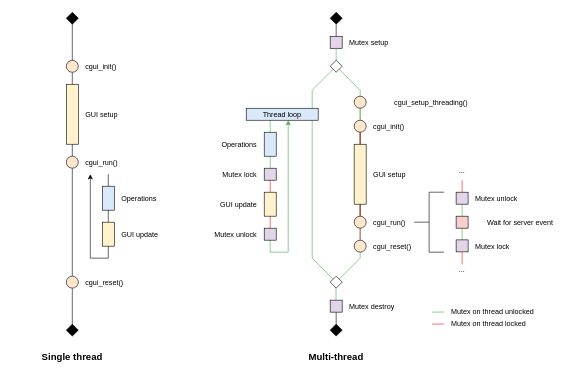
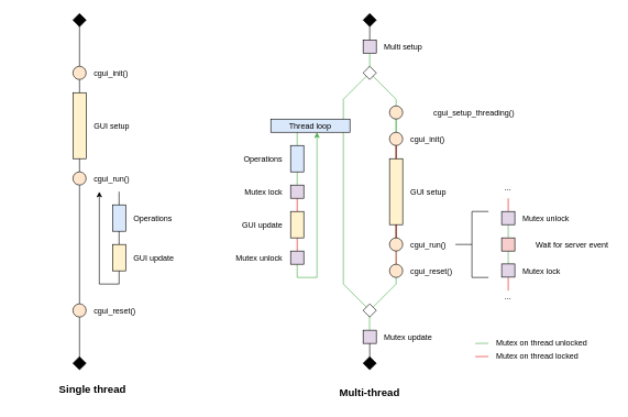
  <mxCell id="0" />
  <mxCell id="1" parent="0" />
  <mxCell id="2" value="" style="endArrow=none;html=1;rounded=0;strokeColor=#47AD47;" edge="1" parent="1"><mxGeometry width="50" height="50" relative="1" as="geometry"><mxPoint x="600" y="430" as="sourcePoint" /><mxPoint x="600" y="150" as="targetPoint" /></mxGeometry></mxCell>
  <mxCell id="3" value="" style="endArrow=none;html=1;rounded=0;exitX=0.5;exitY=0;exitDx=0;exitDy=0;" edge="1" parent="1" source="22"><mxGeometry width="50" height="50" relative="1" as="geometry"><mxPoint x="120" y="60" as="sourcePoint" /><mxPoint x="120" y="30" as="targetPoint" /></mxGeometry></mxCell>
  <mxCell id="4" value="" style="rhombus;whiteSpace=wrap;html=1;fillColor=#000000;" vertex="1" parent="1"><mxGeometry x="110" y="20" width="20" height="20" as="geometry" /></mxCell>
  <mxCell id="5" value="" style="endArrow=none;html=1;rounded=0;" edge="1" parent="1"><mxGeometry width="50" height="50" relative="1" as="geometry"><mxPoint x="120" y="260" as="sourcePoint" /><mxPoint x="120" y="120" as="targetPoint" /></mxGeometry></mxCell>
  <mxCell id="6" value="" style="rounded=0;whiteSpace=wrap;html=1;fillColor=#fff2cc;strokeColor=#000000;" vertex="1" parent="1"><mxGeometry x="110" y="140" width="20" height="100" as="geometry" /></mxCell>
  <mxCell id="7" value="" style="endArrow=none;html=1;rounded=0;" edge="1" parent="1"><mxGeometry width="50" height="50" relative="1" as="geometry"><mxPoint x="120" y="460" as="sourcePoint" /><mxPoint x="120" y="280" as="targetPoint" /></mxGeometry></mxCell>
  <mxCell id="8" value="cgui_init()" style="text;html=1;align=left;verticalAlign=bottom;whiteSpace=wrap;rounded=0;" vertex="1" parent="1"><mxGeometry x="140" y="100" width="100" height="20" as="geometry" /></mxCell>
  <mxCell id="9" value="" style="endArrow=none;html=1;rounded=0;entryX=0.5;entryY=1;entryDx=0;entryDy=0;" edge="1" parent="1" target="24"><mxGeometry width="50" height="50" relative="1" as="geometry"><mxPoint x="120" y="550" as="sourcePoint" /><mxPoint x="120" y="520" as="targetPoint" /></mxGeometry></mxCell>
  <mxCell id="10" value="" style="rhombus;whiteSpace=wrap;html=1;fillColor=#000000;" vertex="1" parent="1"><mxGeometry x="110" y="540" width="20" height="20" as="geometry" /></mxCell>
  <mxCell id="11" value="cgui_reset()" style="text;html=1;align=left;verticalAlign=bottom;whiteSpace=wrap;rounded=0;" vertex="1" parent="1"><mxGeometry x="140" y="460" width="100" height="20" as="geometry" /></mxCell>
  <mxCell id="12" value="GUI setup" style="text;html=1;align=left;verticalAlign=bottom;whiteSpace=wrap;rounded=0;" vertex="1" parent="1"><mxGeometry x="140" y="180" width="100" height="20" as="geometry" /></mxCell>
  <mxCell id="13" value="cgui_run()" style="text;html=1;align=left;verticalAlign=bottom;whiteSpace=wrap;rounded=0;" vertex="1" parent="1"><mxGeometry x="140" y="260" width="100" height="20" as="geometry" /></mxCell>
  <mxCell id="14" value="" style="endArrow=classic;html=1;rounded=0;" edge="1" parent="1"><mxGeometry width="50" height="50" relative="1" as="geometry"><mxPoint x="150" y="430" as="sourcePoint" /><mxPoint x="150" y="290" as="targetPoint" /></mxGeometry></mxCell>
  <mxCell id="15" value="" style="endArrow=none;html=1;rounded=0;" edge="1" parent="1"><mxGeometry width="50" height="50" relative="1" as="geometry"><mxPoint x="180" y="290" as="sourcePoint" /><mxPoint x="180" y="370" as="targetPoint" /></mxGeometry></mxCell>
  <mxCell id="16" value="" style="endArrow=none;html=1;rounded=0;" edge="1" parent="1"><mxGeometry width="50" height="50" relative="1" as="geometry"><mxPoint x="150" y="430" as="sourcePoint" /><mxPoint x="180" y="430" as="targetPoint" /></mxGeometry></mxCell>
  <mxCell id="17" value="" style="endArrow=none;html=1;rounded=0;" edge="1" parent="1" target="18"><mxGeometry width="50" height="50" relative="1" as="geometry"><mxPoint x="180" y="430" as="sourcePoint" /><mxPoint x="180" y="290" as="targetPoint" /></mxGeometry></mxCell>
  <mxCell id="18" value="" style="rounded=0;whiteSpace=wrap;html=1;fillColor=#fff2cc;strokeColor=#000000;" vertex="1" parent="1"><mxGeometry x="170" y="370" width="20" height="40" as="geometry" /></mxCell>
  <mxCell id="19" value="Operations" style="text;html=1;align=left;verticalAlign=bottom;whiteSpace=wrap;rounded=0;" vertex="1" parent="1"><mxGeometry x="200" y="320" width="100" height="20" as="geometry" /></mxCell>
  <mxCell id="20" value="" style="rounded=0;whiteSpace=wrap;html=1;fillColor=#dae8fc;strokeColor=#000000;" vertex="1" parent="1"><mxGeometry x="170" y="310" width="20" height="40" as="geometry" /></mxCell>
  <mxCell id="21" value="GUI update" style="text;html=1;align=left;verticalAlign=bottom;whiteSpace=wrap;rounded=0;" vertex="1" parent="1"><mxGeometry x="200" y="380" width="100" height="20" as="geometry" /></mxCell>
  <mxCell id="22" value="" style="ellipse;whiteSpace=wrap;html=1;aspect=fixed;fillColor=#ffe6cc;strokeColor=#000000;" vertex="1" parent="1"><mxGeometry x="110" y="100" width="20" height="20" as="geometry" /></mxCell>
  <mxCell id="23" value="" style="ellipse;whiteSpace=wrap;html=1;aspect=fixed;fillColor=#ffe6cc;strokeColor=#000000;" vertex="1" parent="1"><mxGeometry x="110" y="260" width="20" height="20" as="geometry" /></mxCell>
  <mxCell id="24" value="" style="ellipse;whiteSpace=wrap;html=1;aspect=fixed;fillColor=#ffe6cc;strokeColor=#000000;" vertex="1" parent="1"><mxGeometry x="110" y="460" width="20" height="20" as="geometry" /></mxCell>
  <mxCell id="25" value="" style="rhombus;whiteSpace=wrap;html=1;fillColor=#000000;" vertex="1" parent="1"><mxGeometry x="550" y="20" width="20" height="20" as="geometry" /></mxCell>
  <mxCell id="26" value="" style="endArrow=none;html=1;rounded=0;" edge="1" parent="1"><mxGeometry width="50" height="50" relative="1" as="geometry"><mxPoint x="600" y="360" as="sourcePoint" /><mxPoint x="600" y="220" as="targetPoint" /></mxGeometry></mxCell>
  <mxCell id="27" value="" style="endArrow=none;html=1;rounded=0;fillColor=#f8cecc;strokeColor=#EB1111;" edge="1" parent="1"><mxGeometry width="50" height="50" relative="1" as="geometry"><mxPoint x="600" y="400" as="sourcePoint" /><mxPoint x="600" y="220" as="targetPoint" /></mxGeometry></mxCell>
  <mxCell id="28" value="cgui_init()" style="text;html=1;align=left;verticalAlign=bottom;whiteSpace=wrap;rounded=0;" vertex="1" parent="1"><mxGeometry x="620" y="200" width="100" height="20" as="geometry" /></mxCell>
  <mxCell id="29" value="" style="endArrow=none;html=1;rounded=0;strokeColor=#000000;" edge="1" parent="1"><mxGeometry width="50" height="50" relative="1" as="geometry"><mxPoint x="560" y="550" as="sourcePoint" /><mxPoint x="560" y="510" as="targetPoint" /></mxGeometry></mxCell>
  <mxCell id="30" value="cgui_reset()" style="text;html=1;align=left;verticalAlign=bottom;whiteSpace=wrap;rounded=0;" vertex="1" parent="1"><mxGeometry x="620" y="400" width="100" height="20" as="geometry" /></mxCell>
  <mxCell id="31" value="GUI setup" style="text;html=1;align=left;verticalAlign=bottom;whiteSpace=wrap;rounded=0;" vertex="1" parent="1"><mxGeometry x="620" y="280" width="100" height="20" as="geometry" /></mxCell>
  <mxCell id="32" value="cgui_run()" style="text;html=1;align=left;verticalAlign=bottom;whiteSpace=wrap;rounded=0;" vertex="1" parent="1"><mxGeometry x="620" y="360" width="100" height="20" as="geometry" /></mxCell>
  <mxCell id="33" value="" style="endArrow=none;html=1;rounded=0;strokeColor=#47AD47;" edge="1" parent="1"><mxGeometry width="50" height="50" relative="1" as="geometry"><mxPoint x="450" y="420" as="sourcePoint" /><mxPoint x="480" y="420" as="targetPoint" /></mxGeometry></mxCell>
  <mxCell id="34" value="Operations" style="text;html=1;align=right;verticalAlign=bottom;whiteSpace=wrap;rounded=0;" vertex="1" parent="1"><mxGeometry x="330" y="230" width="100" height="20" as="geometry" /></mxCell>
  <mxCell id="35" value="GUI update" style="text;html=1;align=right;verticalAlign=bottom;whiteSpace=wrap;rounded=0;" vertex="1" parent="1"><mxGeometry x="330" y="330" width="100" height="20" as="geometry" /></mxCell>
- <mxCell id="36" value="Mutex setup" style="text;html=1;align=left;verticalAlign=bottom;whiteSpace=wrap;rounded=0;" vertex="1" parent="1"><mxGeometry x="580" y="60" width="100" height="20" as="geometry" /></mxCell>
+ <mxCell id="36" value="Multi setup" style="text;html=1;align=left;verticalAlign=bottom;whiteSpace=wrap;rounded=0;" vertex="1" parent="1"><mxGeometry x="580" y="60" width="100" height="20" as="geometry" /></mxCell>
  <mxCell id="37" value="" style="endArrow=none;html=1;rounded=0;exitX=0.5;exitY=0;exitDx=0;exitDy=0;strokeColor=#47AD47;" edge="1" parent="1" source="55" target="58"><mxGeometry width="50" height="50" relative="1" as="geometry"><mxPoint x="600" y="200" as="sourcePoint" /><mxPoint x="600" y="90" as="targetPoint" /></mxGeometry></mxCell>
  <mxCell id="38" value="cgui_setup_threading()" style="text;html=1;align=left;verticalAlign=bottom;whiteSpace=wrap;rounded=0;" vertex="1" parent="1"><mxGeometry x="655" y="160" width="100" height="20" as="geometry" /></mxCell>
  <mxCell id="39" value="" style="endArrow=none;html=1;rounded=0;strokeColor=#000000;" edge="1" parent="1"><mxGeometry width="50" height="50" relative="1" as="geometry"><mxPoint x="560" y="70" as="sourcePoint" /><mxPoint x="560" y="40" as="targetPoint" /></mxGeometry></mxCell>
  <mxCell id="40" value="" style="endArrow=none;html=1;rounded=0;strokeColor=#47AD47;" edge="1" parent="1"><mxGeometry width="50" height="50" relative="1" as="geometry"><mxPoint x="600" y="150" as="sourcePoint" /><mxPoint x="560" y="110" as="targetPoint" /></mxGeometry></mxCell>
  <mxCell id="41" value="" style="endArrow=none;html=1;rounded=0;strokeColor=#47AD47;" edge="1" parent="1"><mxGeometry width="50" height="50" relative="1" as="geometry"><mxPoint x="520" y="150" as="sourcePoint" /><mxPoint x="560" y="110" as="targetPoint" /></mxGeometry></mxCell>
  <mxCell id="42" value="" style="endArrow=none;html=1;rounded=0;strokeColor=#47AD47;" edge="1" parent="1"><mxGeometry width="50" height="50" relative="1" as="geometry"><mxPoint x="560" y="470" as="sourcePoint" /><mxPoint x="600" y="430" as="targetPoint" /></mxGeometry></mxCell>
  <mxCell id="43" value="" style="endArrow=none;html=1;rounded=0;strokeColor=#47AD47;" edge="1" parent="1"><mxGeometry width="50" height="50" relative="1" as="geometry"><mxPoint x="560" y="470" as="sourcePoint" /><mxPoint x="520" y="430" as="targetPoint" /></mxGeometry></mxCell>
- <mxCell id="44" value="Mutex destroy" style="text;html=1;align=left;verticalAlign=bottom;whiteSpace=wrap;rounded=0;" vertex="1" parent="1"><mxGeometry x="580" y="500" width="100" height="20" as="geometry" /></mxCell>
+ <mxCell id="44" value="Mutex update" style="text;html=1;align=left;verticalAlign=bottom;whiteSpace=wrap;rounded=0;" vertex="1" parent="1"><mxGeometry x="580" y="500" width="100" height="20" as="geometry" /></mxCell>
  <mxCell id="45" value="" style="endArrow=none;html=1;rounded=0;strokeColor=#47AD47;" edge="1" parent="1" source="62" target="60"><mxGeometry width="50" height="50" relative="1" as="geometry"><mxPoint x="-50" y="300" as="sourcePoint" /><mxPoint x="-50" y="20" as="targetPoint" /></mxGeometry></mxCell>
  <mxCell id="46" value="" style="endArrow=none;html=1;rounded=0;strokeColor=#EB1111;" edge="1" parent="1" source="63" target="61"><mxGeometry width="50" height="50" relative="1" as="geometry"><mxPoint x="-50" y="300" as="sourcePoint" /><mxPoint x="-50" y="130" as="targetPoint" /></mxGeometry></mxCell>
  <mxCell id="47" value="" style="endArrow=none;html=1;rounded=0;strokeColor=#EB1111;" edge="1" parent="1" source="61" target="62"><mxGeometry width="50" height="50" relative="1" as="geometry"><mxPoint x="-50" y="190" as="sourcePoint" /><mxPoint x="-50" y="130" as="targetPoint" /></mxGeometry></mxCell>
  <mxCell id="48" value="Mutex lock" style="text;html=1;align=right;verticalAlign=bottom;whiteSpace=wrap;rounded=0;" vertex="1" parent="1"><mxGeometry x="330" y="280" width="100" height="20" as="geometry" /></mxCell>
  <mxCell id="49" value="Mutex unlock" style="text;html=1;align=right;verticalAlign=bottom;whiteSpace=wrap;rounded=0;" vertex="1" parent="1"><mxGeometry x="330" y="380" width="100" height="20" as="geometry" /></mxCell>
  <mxCell id="50" value="" style="endArrow=none;html=1;rounded=0;strokeColor=#47AD47;" edge="1" parent="1"><mxGeometry width="50" height="50" relative="1" as="geometry"><mxPoint x="520" y="430" as="sourcePoint" /><mxPoint x="520" y="150" as="targetPoint" /></mxGeometry></mxCell>
  <mxCell id="51" value="" style="endArrow=none;html=1;rounded=0;strokeColor=#47AD47;" edge="1" parent="1"><mxGeometry width="50" height="50" relative="1" as="geometry"><mxPoint x="450" y="420" as="sourcePoint" /><mxPoint x="450" y="400" as="targetPoint" /></mxGeometry></mxCell>
  <mxCell id="52" value="" style="endArrow=none;html=1;rounded=0;strokeColor=#47AD47;" edge="1" parent="1"><mxGeometry width="50" height="50" relative="1" as="geometry"><mxPoint x="450" y="200" as="sourcePoint" /><mxPoint x="450" y="220" as="targetPoint" /></mxGeometry></mxCell>
  <mxCell id="53" value="" style="endArrow=classic;html=1;rounded=0;strokeColor=#47AD47;" edge="1" parent="1"><mxGeometry width="50" height="50" relative="1" as="geometry"><mxPoint x="480" y="420" as="sourcePoint" /><mxPoint x="480" y="200" as="targetPoint" /></mxGeometry></mxCell>
  <mxCell id="54" value="" style="rhombus;whiteSpace=wrap;html=1;fillColor=#000000;" vertex="1" parent="1"><mxGeometry x="550" y="540" width="20" height="20" as="geometry" /></mxCell>
  <mxCell id="55" value="" style="ellipse;whiteSpace=wrap;html=1;aspect=fixed;fillColor=#ffe6cc;strokeColor=#000000;" vertex="1" parent="1"><mxGeometry x="590" y="200" width="20" height="20" as="geometry" /></mxCell>
  <mxCell id="56" value="" style="ellipse;whiteSpace=wrap;html=1;aspect=fixed;fillColor=#ffe6cc;strokeColor=#000000;" vertex="1" parent="1"><mxGeometry x="590" y="360" width="20" height="20" as="geometry" /></mxCell>
  <mxCell id="57" value="" style="ellipse;whiteSpace=wrap;html=1;aspect=fixed;fillColor=#ffe6cc;strokeColor=#000000;" vertex="1" parent="1"><mxGeometry x="590" y="400" width="20" height="20" as="geometry" /></mxCell>
  <mxCell id="58" value="" style="ellipse;whiteSpace=wrap;html=1;aspect=fixed;fillColor=#ffe6cc;strokeColor=#000000;" vertex="1" parent="1"><mxGeometry x="590" y="160" width="20" height="20" as="geometry" /></mxCell>
  <mxCell id="59" value="" style="rounded=0;whiteSpace=wrap;html=1;fillColor=#fff2cc;strokeColor=#000000;" vertex="1" parent="1"><mxGeometry x="590" y="240" width="20" height="100" as="geometry" /></mxCell>
  <mxCell id="60" value="" style="rounded=0;whiteSpace=wrap;html=1;fillColor=#dae8fc;strokeColor=#000000;" vertex="1" parent="1"><mxGeometry x="440" y="220" width="20" height="40" as="geometry" /></mxCell>
  <mxCell id="61" value="" style="rounded=0;whiteSpace=wrap;html=1;fillColor=#fff2cc;strokeColor=#000000;" vertex="1" parent="1"><mxGeometry x="440" y="320" width="20" height="40" as="geometry" /></mxCell>
  <mxCell id="62" value="" style="whiteSpace=wrap;html=1;aspect=fixed;fillColor=#e1d5e7;strokeColor=#000000;" vertex="1" parent="1"><mxGeometry x="440" y="280" width="20" height="20" as="geometry" /></mxCell>
  <mxCell id="63" value="" style="whiteSpace=wrap;html=1;aspect=fixed;fillColor=#e1d5e7;strokeColor=#000000;" vertex="1" parent="1"><mxGeometry x="440" y="380" width="20" height="20" as="geometry" /></mxCell>
  <mxCell id="64" value="" style="rounded=0;whiteSpace=wrap;html=1;fillColor=#e1d5e7;strokeColor=#000000;" vertex="1" parent="1"><mxGeometry x="550" y="60" width="20" height="20" as="geometry" /></mxCell>
  <mxCell id="65" value="" style="strokeWidth=1;html=1;shape=mxgraph.flowchart.annotation_2;align=left;labelPosition=right;pointerEvents=1;" vertex="1" parent="1"><mxGeometry x="690" y="320" width="50" height="100" as="geometry" /></mxCell>
  <mxCell id="66" value="" style="endArrow=none;html=1;rounded=0;fontColor=#47AD47;strokeColor=#EB1111;" edge="1" parent="1"><mxGeometry width="50" height="50" relative="1" as="geometry"><mxPoint x="770" y="300" as="sourcePoint" /><mxPoint x="770" y="320" as="targetPoint" /></mxGeometry></mxCell>
  <mxCell id="67" value="" style="endArrow=none;html=1;rounded=0;fontColor=#47AD47;strokeColor=#EB1111;" edge="1" parent="1"><mxGeometry width="50" height="50" relative="1" as="geometry"><mxPoint x="770" y="440" as="sourcePoint" /><mxPoint x="770" y="420" as="targetPoint" /></mxGeometry></mxCell>
  <mxCell id="68" value="" style="endArrow=none;html=1;rounded=0;exitX=0.5;exitY=0;exitDx=0;exitDy=0;fontColor=#EB1111;strokeColor=#47AD47;" edge="1" parent="1" source="76"><mxGeometry width="50" height="50" relative="1" as="geometry"><mxPoint x="720" y="430" as="sourcePoint" /><mxPoint x="770" y="380" as="targetPoint" /></mxGeometry></mxCell>
  <mxCell id="69" value="" style="endArrow=none;html=1;rounded=0;exitX=0.5;exitY=0;exitDx=0;exitDy=0;fontColor=#EB1111;strokeColor=#47AD47;" edge="1" parent="1" source="75"><mxGeometry width="50" height="50" relative="1" as="geometry"><mxPoint x="720" y="390" as="sourcePoint" /><mxPoint x="770" y="340" as="targetPoint" /></mxGeometry></mxCell>
  <mxCell id="70" value="..." style="text;html=1;align=center;verticalAlign=top;whiteSpace=wrap;rounded=0;" vertex="1" parent="1"><mxGeometry x="750" y="269.52" width="40" height="20" as="geometry" /></mxCell>
  <mxCell id="71" value="..." style="text;html=1;align=center;verticalAlign=middle;whiteSpace=wrap;rounded=0;" vertex="1" parent="1"><mxGeometry x="750" y="440" width="40" height="20" as="geometry" /></mxCell>
  <mxCell id="72" value="Mutex unlock" style="text;html=1;align=left;verticalAlign=bottom;whiteSpace=wrap;rounded=0;" vertex="1" parent="1"><mxGeometry x="790" y="320" width="130" height="20" as="geometry" /></mxCell>
  <mxCell id="73" value="Wait for server event" style="text;html=1;align=left;verticalAlign=bottom;whiteSpace=wrap;rounded=0;" vertex="1" parent="1"><mxGeometry x="810" y="360" width="120" height="20" as="geometry" /></mxCell>
  <mxCell id="74" value="Mutex lock" style="text;html=1;align=left;verticalAlign=bottom;whiteSpace=wrap;rounded=0;" vertex="1" parent="1"><mxGeometry x="790" y="400" width="100" height="20" as="geometry" /></mxCell>
  <mxCell id="75" value="" style="whiteSpace=wrap;html=1;aspect=fixed;fillColor=#F8CECC;strokeColor=#000000;" vertex="1" parent="1"><mxGeometry x="760" y="360" width="20" height="20" as="geometry" /></mxCell>
  <mxCell id="76" value="" style="whiteSpace=wrap;html=1;aspect=fixed;fillColor=#e1d5e7;strokeColor=#000000;" vertex="1" parent="1"><mxGeometry x="760" y="399.52" width="20" height="20" as="geometry" /></mxCell>
  <mxCell id="77" value="" style="whiteSpace=wrap;html=1;aspect=fixed;fillColor=#e1d5e7;strokeColor=#000000;" vertex="1" parent="1"><mxGeometry x="760" y="320" width="20" height="20" as="geometry" /></mxCell>
  <mxCell id="78" value="" style="endArrow=none;html=1;rounded=0;strokeColor=#47AD47;" edge="1" parent="1"><mxGeometry width="50" height="50" relative="1" as="geometry"><mxPoint x="560" y="110" as="sourcePoint" /><mxPoint x="560" y="80" as="targetPoint" /></mxGeometry></mxCell>
  <mxCell id="79" value="" style="endArrow=none;html=1;rounded=0;strokeColor=#47AD47;" edge="1" parent="1"><mxGeometry width="50" height="50" relative="1" as="geometry"><mxPoint x="559.76" y="500" as="sourcePoint" /><mxPoint x="559.76" y="470" as="targetPoint" /></mxGeometry></mxCell>
  <mxCell id="80" value="" style="rounded=0;whiteSpace=wrap;html=1;fillColor=#e1d5e7;strokeColor=#000000;" vertex="1" parent="1"><mxGeometry x="550" y="500" width="20" height="20" as="geometry" /></mxCell>
- <mxCell id="81" value="&lt;div style=&quot;font-size: 16px;&quot;&gt;&lt;b style=&quot;font-size: 16px;&quot;&gt;Single thread&lt;/b&gt;&lt;/div&gt;" style="text;html=1;align=center;verticalAlign=middle;whiteSpace=wrap;rounded=0;fontSize=16;" vertex="1" parent="1"><mxGeometry x="20" y="580" width="200" height="30" as="geometry" /></mxCell>
+ <mxCell id="81" value="&lt;div style=&quot;font-size: 16px;&quot;&gt;&lt;b style=&quot;font-size: 16px;&quot;&gt;Single thread&lt;/b&gt;&lt;/div&gt;" style="text;html=1;align=center;verticalAlign=middle;whiteSpace=wrap;rounded=0;fontSize=16;" vertex="1" parent="1"><mxGeometry x="40" y="575" width="200" height="30" as="geometry" /></mxCell>
  <mxCell id="82" value="&lt;div style=&quot;font-size: 16px;&quot;&gt;&lt;b style=&quot;font-size: 16px;&quot;&gt;Multi-thread&lt;/b&gt;&lt;/div&gt;" style="text;html=1;align=center;verticalAlign=middle;whiteSpace=wrap;rounded=0;fontSize=16;" vertex="1" parent="1"><mxGeometry x="440" y="580" width="240" height="30" as="geometry" /></mxCell>
  <mxCell id="83" value="" style="endArrow=none;html=1;rounded=0;strokeWidth=1;strokeColor=#47AD47;" edge="1" parent="1"><mxGeometry width="50" height="50" relative="1" as="geometry"><mxPoint x="720" y="520" as="sourcePoint" /><mxPoint x="740" y="519.76" as="targetPoint" /></mxGeometry></mxCell>
  <mxCell id="84" value="" style="endArrow=none;html=1;rounded=0;strokeWidth=1;strokeColor=#EB1111;" edge="1" parent="1"><mxGeometry width="50" height="50" relative="1" as="geometry"><mxPoint x="720" y="540" as="sourcePoint" /><mxPoint x="740" y="539.76" as="targetPoint" /></mxGeometry></mxCell>
  <mxCell id="85" value="Mutex on thread unlocked" style="text;html=1;align=left;verticalAlign=middle;whiteSpace=wrap;rounded=0;" vertex="1" parent="1"><mxGeometry x="750" y="510" width="150" height="20" as="geometry" /></mxCell>
  <mxCell id="86" value="Mutex on thread locked" style="text;html=1;align=left;verticalAlign=middle;whiteSpace=wrap;rounded=0;" vertex="1" parent="1"><mxGeometry x="750" y="530" width="150" height="20" as="geometry" /></mxCell>
  <mxCell id="87" value="" style="rhombus;whiteSpace=wrap;html=1;fillColor=#FFFFFF;" vertex="1" parent="1"><mxGeometry x="550" y="100" width="20" height="20" as="geometry" /></mxCell>
  <mxCell id="88" value="" style="rhombus;whiteSpace=wrap;html=1;fillColor=#FFFFFF;" vertex="1" parent="1"><mxGeometry x="550" y="460" width="20" height="20" as="geometry" /></mxCell>
  <mxCell id="89" value="Thread loop" style="rounded=0;whiteSpace=wrap;html=1;verticalAlign=bottom;fillColor=#dae8fc;" vertex="1" parent="1"><mxGeometry x="410" y="180" width="120" height="20" as="geometry" /></mxCell>
